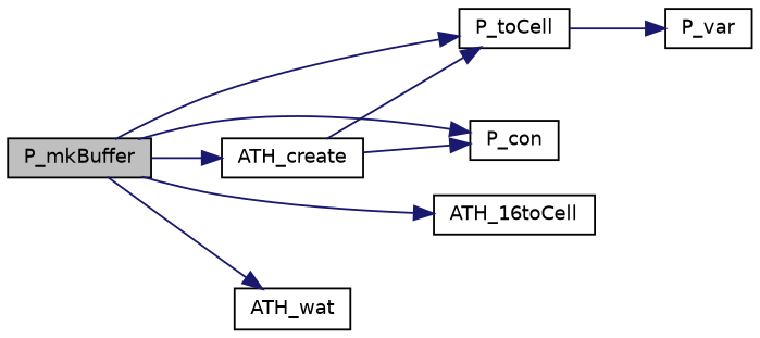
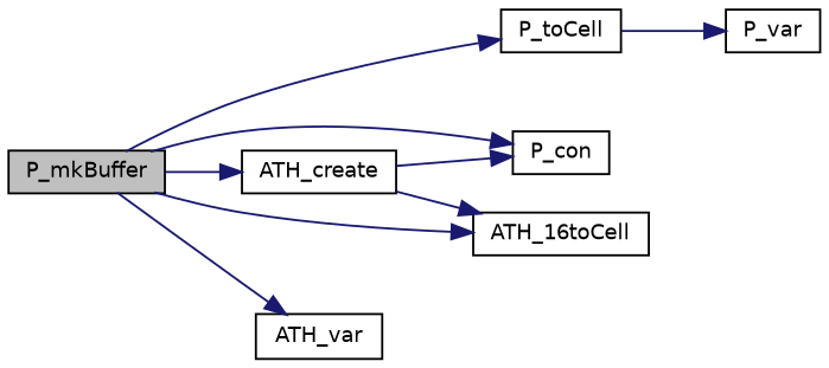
  digraph {
    rankdir=LR
    node [color=black fillcolor=white fontname=Helvetica fontsize=10 shape=record style=filled]
    edge [color=midnightblue fontname=Helvetica fontsize=10 labelfontname=Helvetica labelfontsize=10 style=solid]
    n1 [fillcolor=grey75 fontcolor=black height=0.2 label=P_mkBuffer width=0.4]
    n2 [height=0.2 label=ATH_create width=0.4]
    n3 [height=0.2 label=P_toCell width=0.4]
    n4 [height=0.2 label=P_con width=0.4]
-   n5 [height=0.2 label=ATH_wat width=0.4]
+   n5 [height=0.2 label=ATH_var width=0.4]
    n6 [height=0.2 label=ATH_16toCell width=0.4]
    n7 [height=0.2 label=P_var width=0.4]
    n1 -> n2
    n1 -> n3
    n1 -> n4
    n1 -> n5
    n1 -> n6
-   n2 -> n3
+   n2 -> n6
    n2 -> n4
    n3 -> n7
  }
